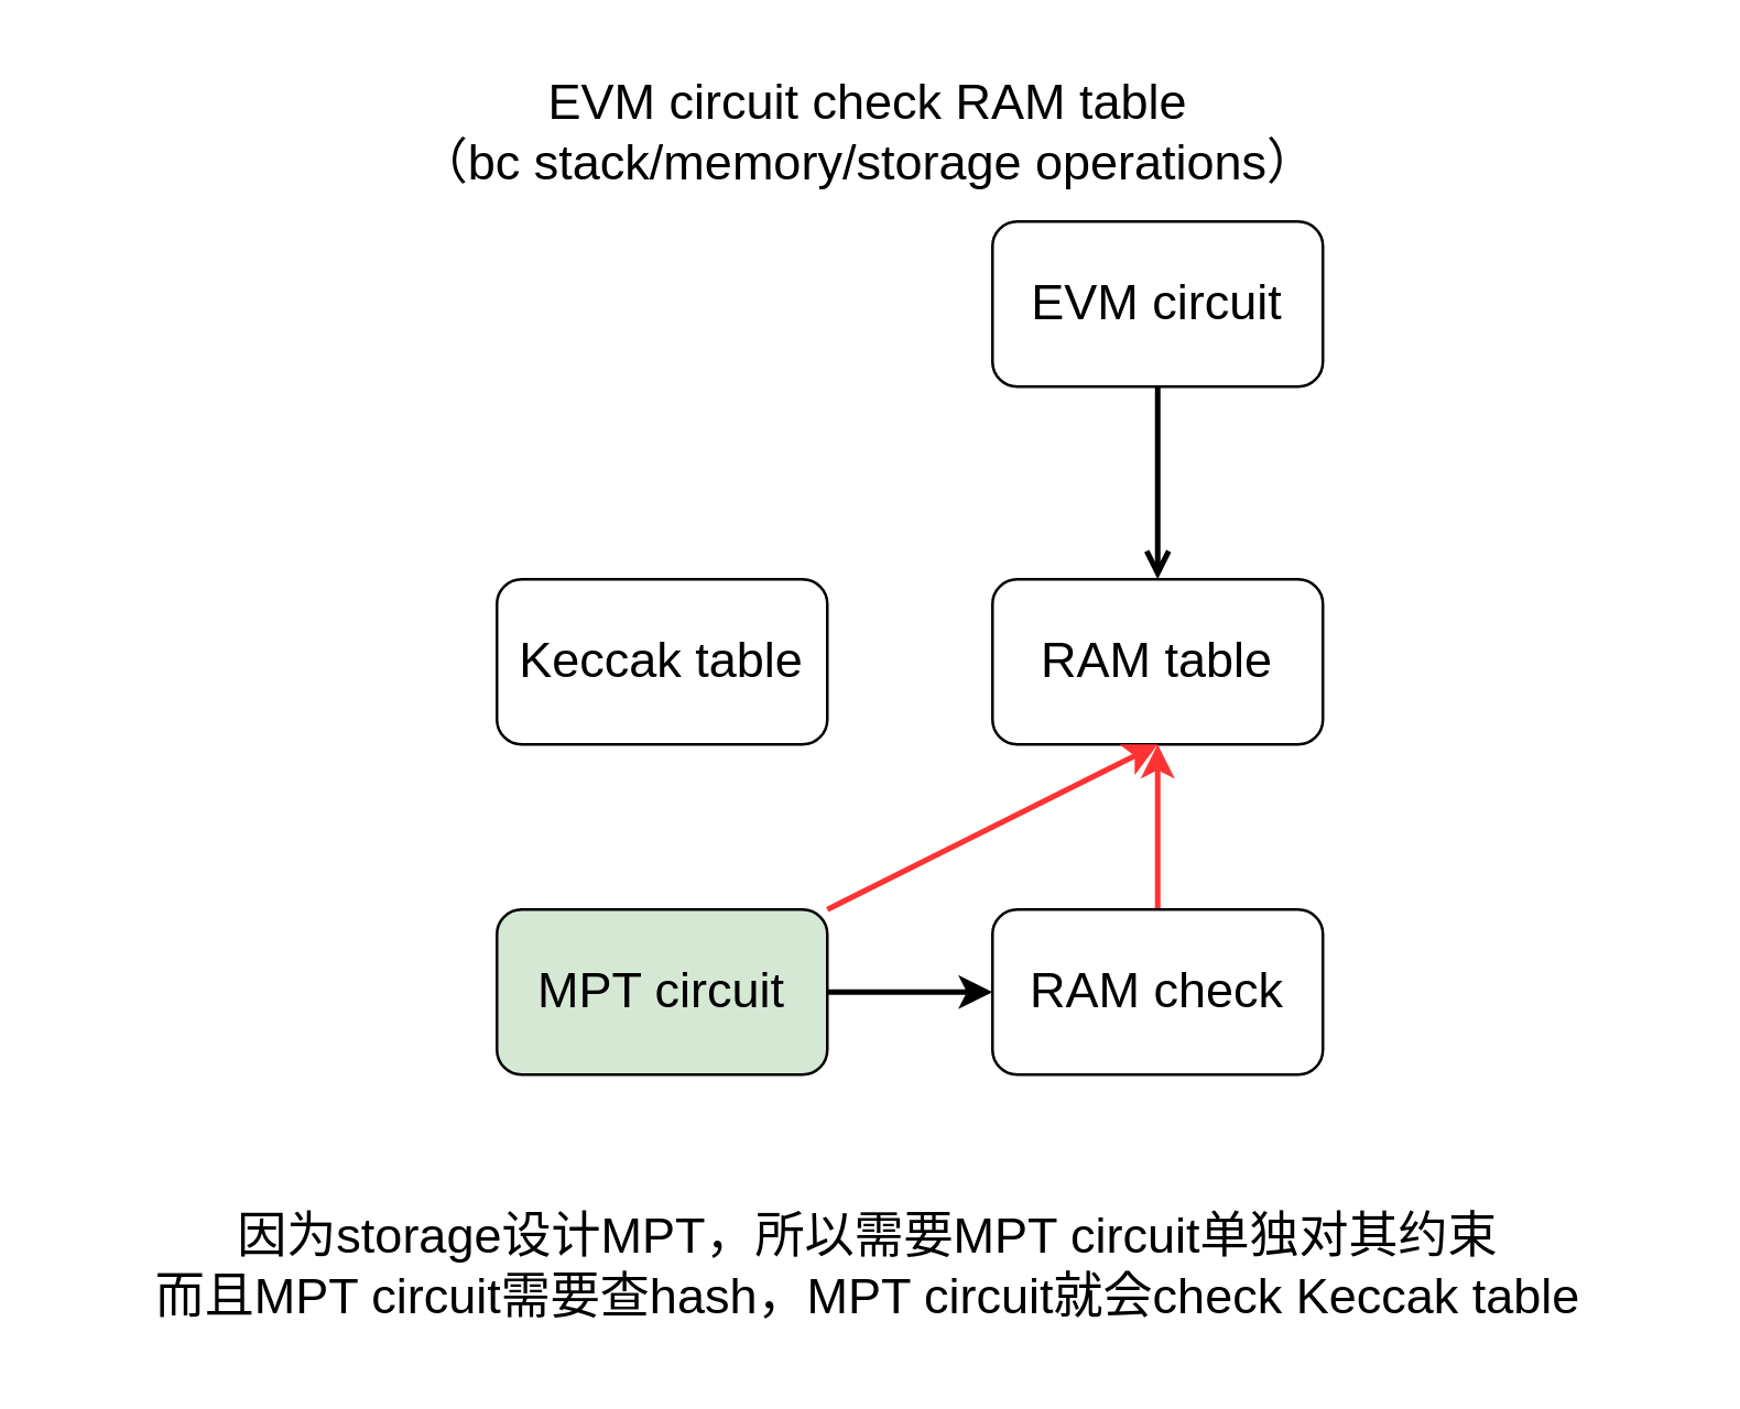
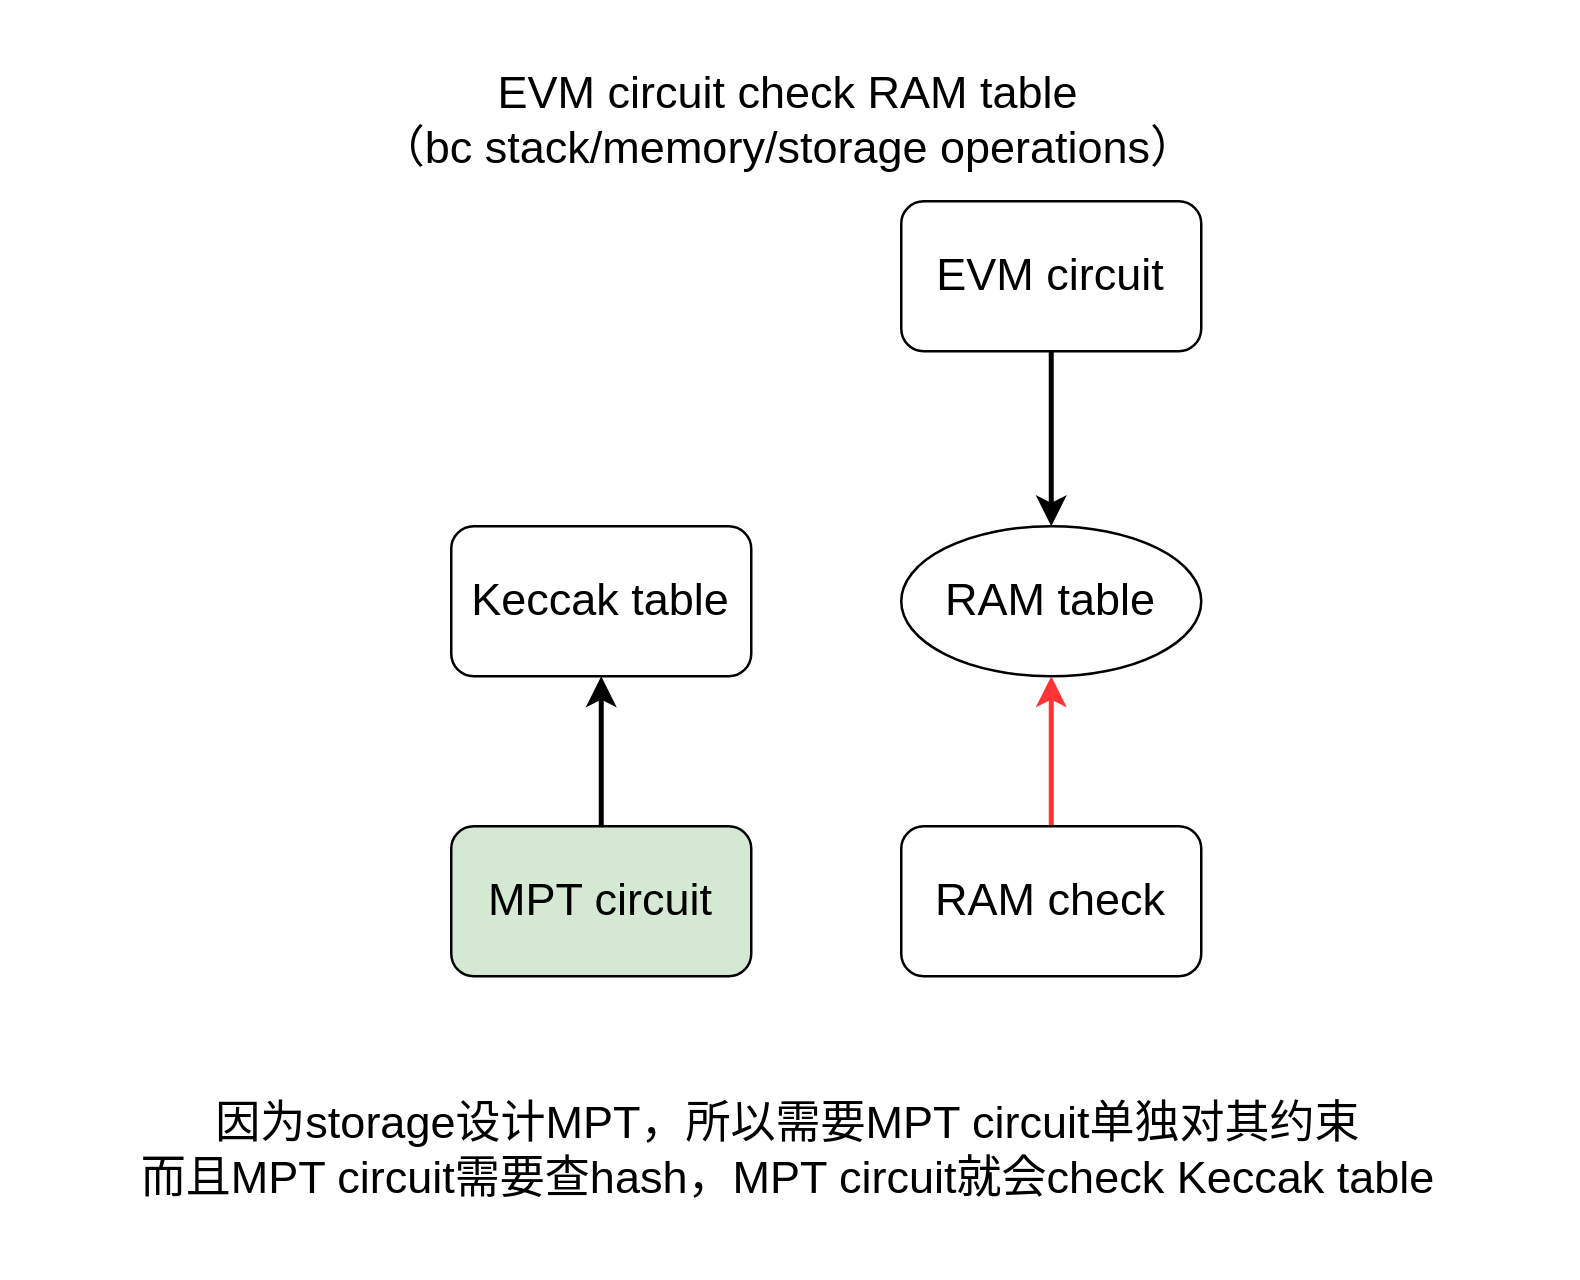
  <mxCell id="0" />
  <mxCell id="1" parent="0" />
- <mxCell id="2" value="&lt;font style=&quot;font-size: 18px;&quot;&gt;RAM table&lt;/font&gt;" style="rounded=1;whiteSpace=wrap;html=1;" vertex="1" parent="1"><mxGeometry x="360" y="210" width="120" height="60" as="geometry" /></mxCell>
- <mxCell id="3" value="" style="edgeStyle=orthogonalEdgeStyle;rounded=0;orthogonalLoop=1;jettySize=auto;html=1;fontSize=18;strokeColor=default;strokeWidth=2;" edge="1" parent="1" source="4" target="10"><mxGeometry relative="1" as="geometry" /></mxCell>
+ <mxCell id="2" value="&lt;font style=&quot;font-size: 18px;&quot;&gt;RAM table&lt;/font&gt;" style="ellipse;whiteSpace=wrap;html=1;" vertex="1" parent="1"><mxGeometry x="360" y="210" width="120" height="60" as="geometry" /></mxCell>
+ <mxCell id="3" value="" style="edgeStyle=orthogonalEdgeStyle;rounded=0;orthogonalLoop=1;jettySize=auto;html=1;fontSize=18;strokeColor=default;strokeWidth=2;" edge="1" parent="1" source="4" target="5"><mxGeometry relative="1" as="geometry" /></mxCell>
  <mxCell id="4" value="&lt;font style=&quot;font-size: 18px;&quot;&gt;MPT circuit&lt;/font&gt;" style="rounded=1;whiteSpace=wrap;html=1;fillColor=#d5e8d4;" vertex="1" parent="1"><mxGeometry x="180" y="330" width="120" height="60" as="geometry" /></mxCell>
  <mxCell id="5" value="&lt;font style=&quot;font-size: 18px;&quot;&gt;Keccak table&lt;/font&gt;" style="rounded=1;whiteSpace=wrap;html=1;" vertex="1" parent="1"><mxGeometry x="180" y="210" width="120" height="60" as="geometry" /></mxCell>
  <mxCell id="6" value="&lt;font style=&quot;font-size: 18px;&quot;&gt;EVM circuit&lt;/font&gt;" style="rounded=1;whiteSpace=wrap;html=1;" vertex="1" parent="1"><mxGeometry x="360" y="80" width="120" height="60" as="geometry" /></mxCell>
- <mxCell id="7" value="" style="endArrow=open;html=1;rounded=0;fontSize=18;exitX=0.5;exitY=1;exitDx=0;exitDy=0;entryX=0.5;entryY=0;entryDx=0;entryDy=0;strokeWidth=2;" edge="1" parent="1" source="6" target="2"><mxGeometry width="50" height="50" relative="1" as="geometry"><mxPoint x="480" y="350" as="sourcePoint" /><mxPoint x="530" y="300" as="targetPoint" /></mxGeometry></mxCell>
- <mxCell id="8" value="" style="endArrow=classic;html=1;rounded=0;fontSize=18;strokeWidth=2;strokeColor=#FF3333;exitX=1;exitY=0;exitDx=0;exitDy=0;entryX=0.5;entryY=1;entryDx=0;entryDy=0;" edge="1" parent="1" source="4" target="2"><mxGeometry width="50" height="50" relative="1" as="geometry"><mxPoint x="480" y="350" as="sourcePoint" /><mxPoint x="530" y="300" as="targetPoint" /></mxGeometry></mxCell>
+ <mxCell id="7" value="" style="endArrow=classic;html=1;rounded=0;fontSize=18;exitX=0.5;exitY=1;exitDx=0;exitDy=0;entryX=0.5;entryY=0;entryDx=0;entryDy=0;strokeWidth=2;" edge="1" parent="1" source="6" target="2"><mxGeometry width="50" height="50" relative="1" as="geometry"><mxPoint x="480" y="350" as="sourcePoint" /><mxPoint x="530" y="300" as="targetPoint" /></mxGeometry></mxCell>
  <mxCell id="9" value="" style="edgeStyle=orthogonalEdgeStyle;rounded=0;orthogonalLoop=1;jettySize=auto;html=1;fontSize=18;strokeColor=#FF3333;strokeWidth=2;" edge="1" parent="1" source="10" target="2"><mxGeometry relative="1" as="geometry" /></mxCell>
  <mxCell id="10" value="&lt;font style=&quot;font-size: 18px;&quot;&gt;RAM check&lt;/font&gt;" style="rounded=1;whiteSpace=wrap;html=1;" vertex="1" parent="1"><mxGeometry x="360" y="330" width="120" height="60" as="geometry" /></mxCell>
  <mxCell id="11" value="EVM circuit check RAM table &lt;br&gt;（bc stack/memory/storage operations）" style="text;html=1;strokeColor=none;fillColor=none;align=center;verticalAlign=middle;whiteSpace=wrap;rounded=0;fontSize=18;" vertex="1" parent="1"><mxGeometry x="20" y="20" width="590" height="55" as="geometry" /></mxCell>
  <mxCell id="12" value="因为storage设计MPT，所以需要MPT circuit单独对其约束&lt;br&gt;而且MPT circuit需要查hash，MPT circuit就会check Keccak table" style="text;html=1;strokeColor=none;fillColor=none;align=center;verticalAlign=middle;whiteSpace=wrap;rounded=0;fontSize=18;" vertex="1" parent="1"><mxGeometry x="30" y="430" width="570" height="60" as="geometry" /></mxCell>
